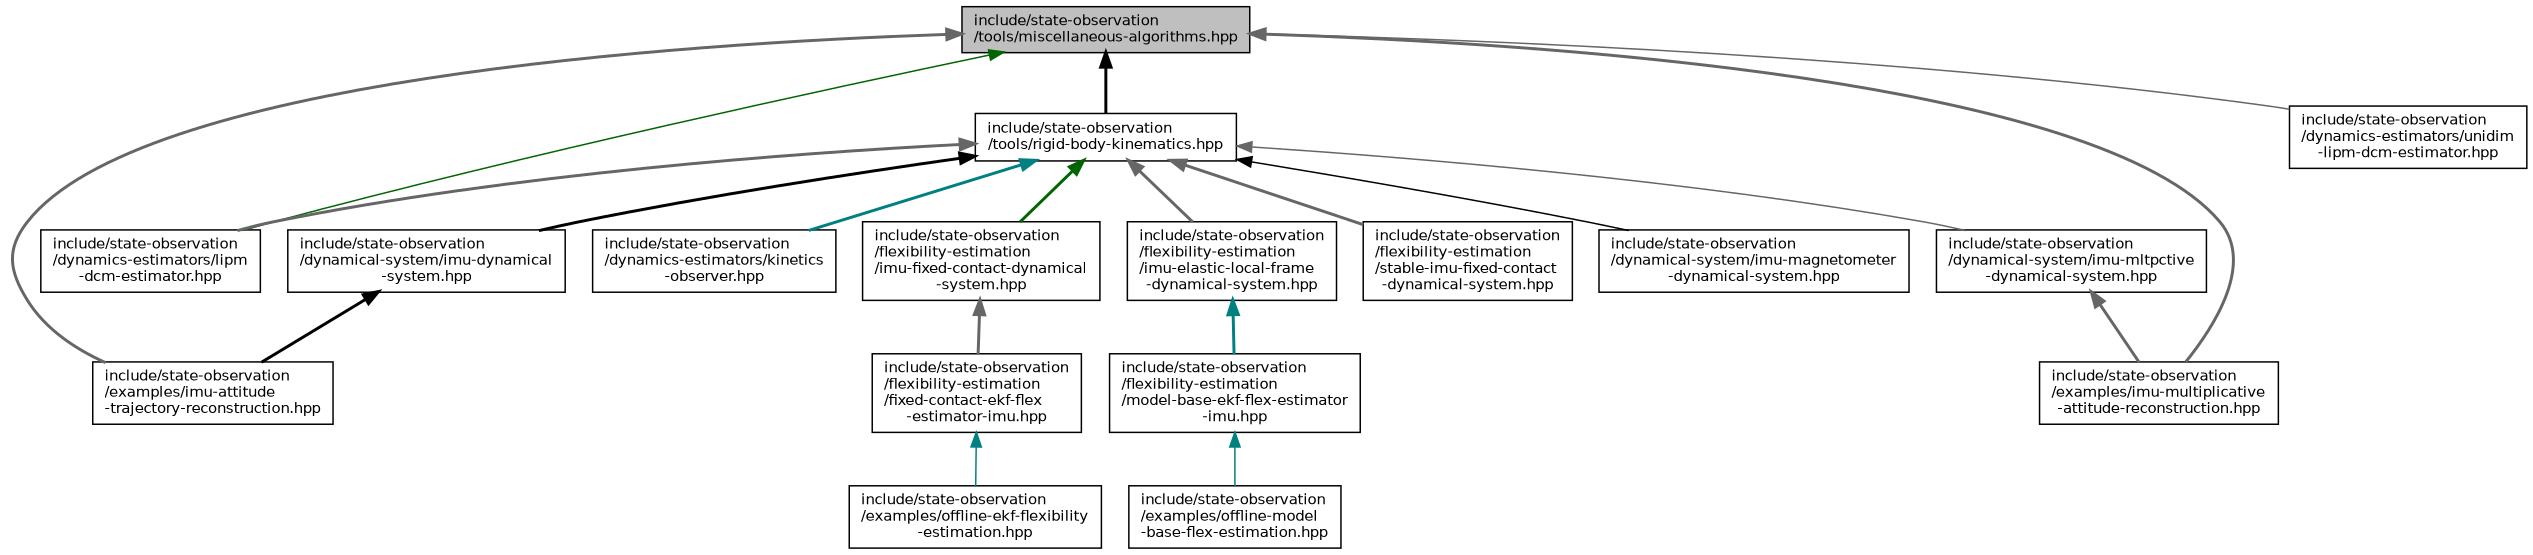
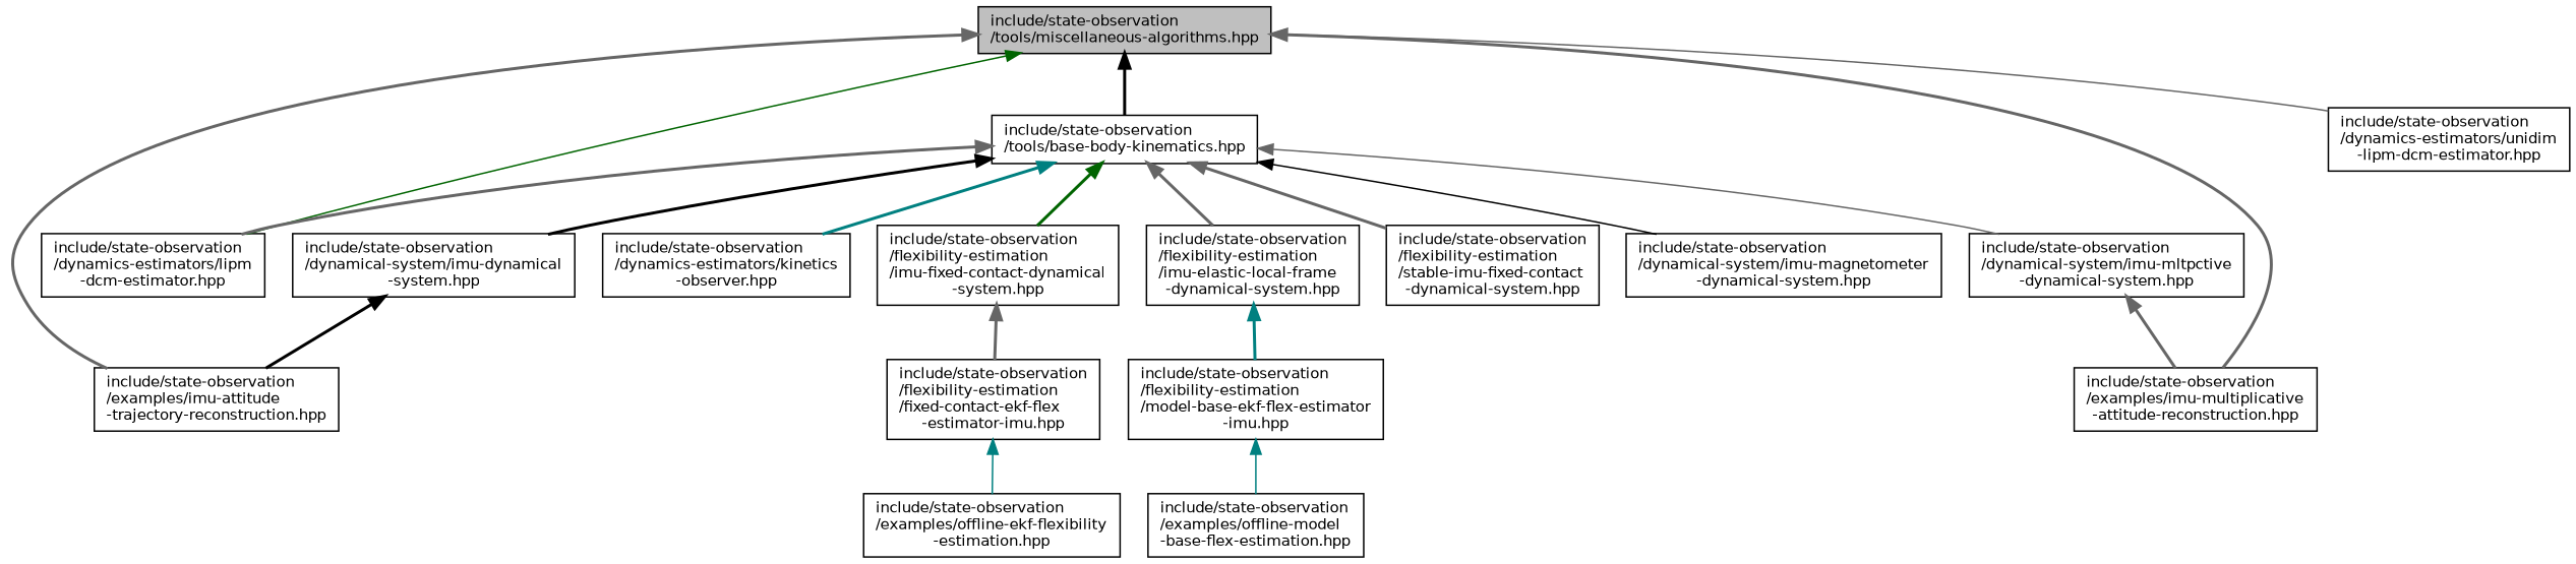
  digraph {
    node [color=black fillcolor=white fontname=Helvetica fontsize=10 shape=record style=filled]
    edge [color=gray40 dir=back fontname=Helvetica fontsize=10 labelfontname=Helvetica labelfontsize=10 style=bold]
    n1 [fillcolor=grey75 fontcolor=black height=0.2 label="include/state-observation\l/tools/miscellaneous-algorithms.hpp" width=0.4]
-   n2 [height=0.2 label="include/state-observation\l/tools/rigid-body-kinematics.hpp" width=0.4]
+   n2 [height=0.2 label="include/state-observation\l/tools/base-body-kinematics.hpp" width=0.4]
    n3 [height=0.2 label="include/state-observation\l/examples/imu-attitude\l-trajectory-reconstruction.hpp" width=0.4]
    n4 [height=0.2 label="include/state-observation\l/examples/imu-multiplicative\l-attitude-reconstruction.hpp" width=0.4]
    n5 [height=0.2 label="include/state-observation\l/dynamics-estimators/lipm\l-dcm-estimator.hpp" width=0.4]
    n6 [height=0.2 label="include/state-observation\l/dynamics-estimators/unidim\l-lipm-dcm-estimator.hpp" width=0.4]
    n7 [height=0.2 label="include/state-observation\l/dynamical-system/imu-dynamical\l-system.hpp" width=0.4]
    n8 [height=0.2 label="include/state-observation\l/dynamical-system/imu-magnetometer\l-dynamical-system.hpp" width=0.4]
    n9 [height=0.2 label="include/state-observation\l/dynamical-system/imu-mltpctive\l-dynamical-system.hpp" width=0.4]
    n10 [height=0.2 label="include/state-observation\l/dynamics-estimators/kinetics\l-observer.hpp" width=0.4]
    n11 [height=0.2 label="include/state-observation\l/flexibility-estimation\l/imu-fixed-contact-dynamical\l-system.hpp" width=0.4]
    n12 [height=0.2 label="include/state-observation\l/flexibility-estimation\l/imu-elastic-local-frame\l-dynamical-system.hpp" width=0.4]
    n13 [height=0.2 label="include/state-observation\l/flexibility-estimation\l/stable-imu-fixed-contact\l-dynamical-system.hpp" width=0.4]
    n14 [height=0.2 label="include/state-observation\l/flexibility-estimation\l/fixed-contact-ekf-flex\l-estimator-imu.hpp" width=0.4]
    n15 [height=0.2 label="include/state-observation\l/examples/offline-ekf-flexibility\l-estimation.hpp" width=0.4]
    n16 [height=0.2 label="include/state-observation\l/flexibility-estimation\l/model-base-ekf-flex-estimator\l-imu.hpp" width=0.4]
    n17 [height=0.2 label="include/state-observation\l/examples/offline-model\l-base-flex-estimation.hpp" width=0.4]
    n1 -> n2 [color=black]
    n1 -> n3
    n1 -> n4
    n1 -> n5 [color=darkgreen style=solid]
    n1 -> n6 [style=solid]
    n2 -> n5
    n2 -> n7 [color=black]
    n2 -> n8 [color=black style=solid]
    n2 -> n9 [style=solid]
    n2 -> n10 [color=teal]
    n2 -> n11 [color=darkgreen]
    n2 -> n12
    n2 -> n13
    n7 -> n3 [color=black]
    n9 -> n4
    n11 -> n14
    n12 -> n16 [color=teal]
    n14 -> n15 [color=teal style=solid]
    n16 -> n17 [color=teal style=solid]
  }
